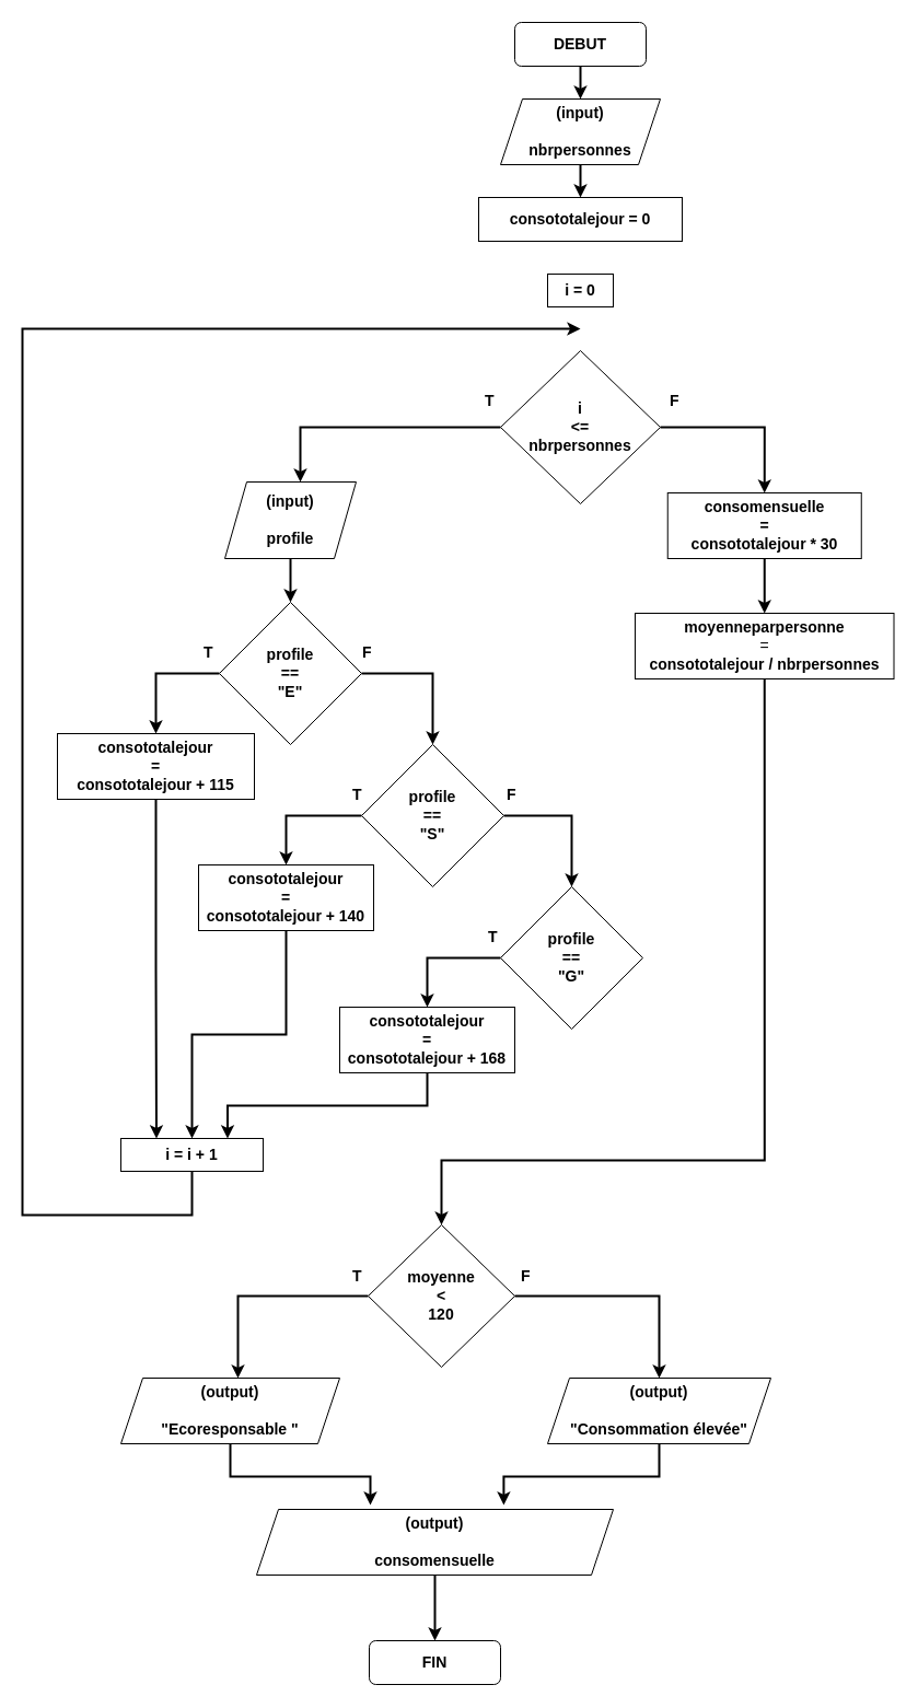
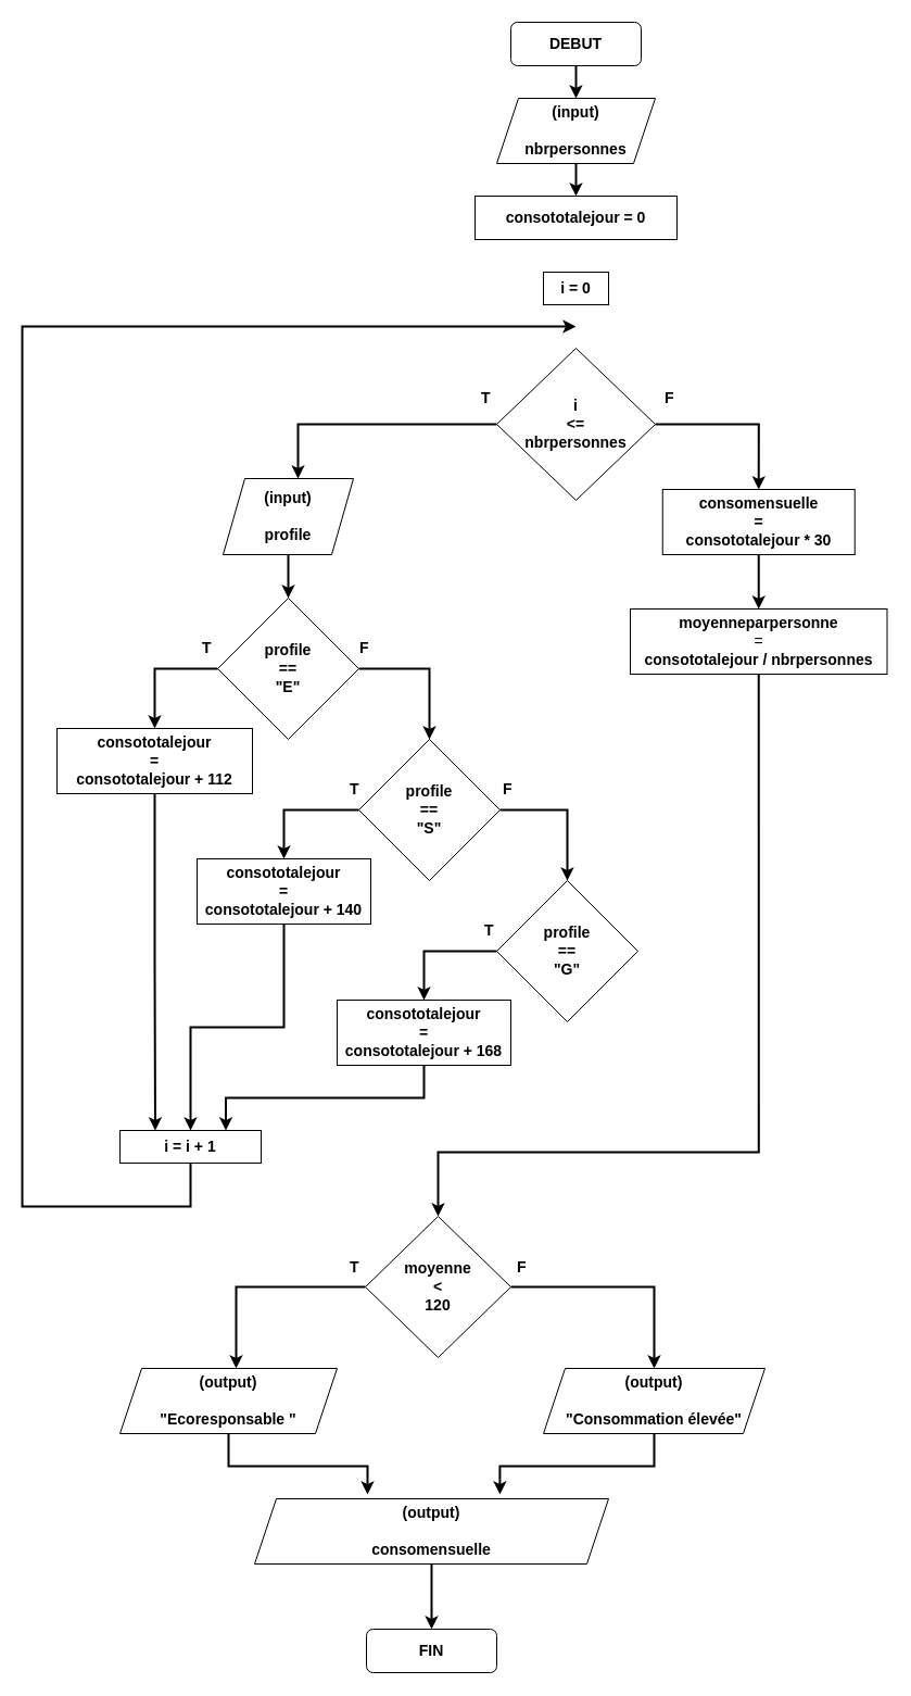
  <mxCell id="0" />
  <mxCell id="1" parent="0" />
  <mxCell id="2" style="edgeStyle=orthogonalEdgeStyle;rounded=0;orthogonalLoop=1;jettySize=auto;html=1;exitX=0.5;exitY=1;exitDx=0;exitDy=0;entryX=0.5;entryY=0;entryDx=0;entryDy=0;fontSize=14;strokeWidth=2;" edge="1" parent="1" source="3" target="6"><mxGeometry relative="1" as="geometry" /></mxCell>
  <mxCell id="3" value="&lt;font style=&quot;font-size: 14px;&quot;&gt;&lt;b&gt;DEBUT&lt;/b&gt;&lt;/font&gt;" style="rounded=1;whiteSpace=wrap;html=1;" vertex="1" parent="1"><mxGeometry x="470" y="20" width="120" height="40" as="geometry" /></mxCell>
  <mxCell id="4" value="&lt;font style=&quot;font-size: 14px;&quot;&gt;&lt;b&gt;FIN&lt;/b&gt;&lt;/font&gt;" style="rounded=1;whiteSpace=wrap;html=1;" vertex="1" parent="1"><mxGeometry x="337" y="1499" width="120" height="40" as="geometry" /></mxCell>
  <mxCell id="5" style="edgeStyle=orthogonalEdgeStyle;rounded=0;orthogonalLoop=1;jettySize=auto;html=1;exitX=0.5;exitY=1;exitDx=0;exitDy=0;entryX=0.5;entryY=0;entryDx=0;entryDy=0;strokeWidth=2;fontSize=14;" edge="1" parent="1" source="6" target="7"><mxGeometry relative="1" as="geometry" /></mxCell>
  <mxCell id="6" value="&lt;b&gt;(input)&lt;br&gt;&lt;br&gt;nbrpersonnes&lt;/b&gt;" style="shape=parallelogram;perimeter=parallelogramPerimeter;whiteSpace=wrap;html=1;fixedSize=1;fontSize=14;" vertex="1" parent="1"><mxGeometry x="457" y="90" width="146" height="60" as="geometry" /></mxCell>
  <mxCell id="7" value="&lt;b&gt;consototalejour = 0&lt;/b&gt;" style="rounded=0;whiteSpace=wrap;html=1;fontSize=14;" vertex="1" parent="1"><mxGeometry x="437" y="180" width="186" height="40" as="geometry" /></mxCell>
  <mxCell id="8" value="&lt;b&gt;i = 0&lt;/b&gt;" style="rounded=0;whiteSpace=wrap;html=1;fontSize=14;" vertex="1" parent="1"><mxGeometry x="500" y="250" width="60" height="30" as="geometry" /></mxCell>
  <mxCell id="9" style="edgeStyle=orthogonalEdgeStyle;rounded=0;orthogonalLoop=1;jettySize=auto;html=1;exitX=0;exitY=0.5;exitDx=0;exitDy=0;entryX=0.575;entryY=0;entryDx=0;entryDy=0;entryPerimeter=0;strokeWidth=2;fontSize=14;" edge="1" parent="1" source="11" target="13"><mxGeometry relative="1" as="geometry" /></mxCell>
  <mxCell id="10" style="edgeStyle=orthogonalEdgeStyle;rounded=0;orthogonalLoop=1;jettySize=auto;html=1;exitX=1;exitY=0.5;exitDx=0;exitDy=0;entryX=0.5;entryY=0;entryDx=0;entryDy=0;strokeWidth=2;fontSize=14;" edge="1" parent="1" source="11" target="33"><mxGeometry relative="1" as="geometry" /></mxCell>
  <mxCell id="11" value="&lt;b&gt;i&lt;br&gt;&amp;lt;=&lt;br&gt;nbrpersonnes&lt;/b&gt;" style="rhombus;whiteSpace=wrap;html=1;fontSize=14;" vertex="1" parent="1"><mxGeometry x="457" y="320" width="146" height="140" as="geometry" /></mxCell>
  <mxCell id="12" style="edgeStyle=orthogonalEdgeStyle;rounded=0;orthogonalLoop=1;jettySize=auto;html=1;exitX=0.5;exitY=1;exitDx=0;exitDy=0;entryX=0.5;entryY=0;entryDx=0;entryDy=0;strokeWidth=2;fontSize=14;" edge="1" parent="1" source="13" target="18"><mxGeometry relative="1" as="geometry" /></mxCell>
  <mxCell id="13" value="&lt;b&gt;(input)&lt;br&gt;&lt;br&gt;profile&lt;/b&gt;" style="shape=parallelogram;perimeter=parallelogramPerimeter;whiteSpace=wrap;html=1;fixedSize=1;fontSize=14;" vertex="1" parent="1"><mxGeometry x="205" y="440" width="120" height="70" as="geometry" /></mxCell>
  <mxCell id="14" value="T" style="text;strokeColor=none;fillColor=none;align=left;verticalAlign=middle;spacingLeft=4;spacingRight=4;overflow=hidden;points=[[0,0.5],[1,0.5]];portConstraint=eastwest;rotatable=0;fontSize=14;fontStyle=1" vertex="1" parent="1"><mxGeometry x="437" y="350" width="20" height="30" as="geometry" /></mxCell>
  <mxCell id="15" value="F" style="text;strokeColor=none;fillColor=none;align=left;verticalAlign=middle;spacingLeft=4;spacingRight=4;overflow=hidden;points=[[0,0.5],[1,0.5]];portConstraint=eastwest;rotatable=0;fontSize=14;fontStyle=1" vertex="1" parent="1"><mxGeometry x="606" y="350" width="20" height="30" as="geometry" /></mxCell>
  <mxCell id="16" style="edgeStyle=orthogonalEdgeStyle;rounded=0;orthogonalLoop=1;jettySize=auto;html=1;exitX=0;exitY=0.5;exitDx=0;exitDy=0;entryX=0.5;entryY=0;entryDx=0;entryDy=0;strokeWidth=2;fontSize=14;" edge="1" parent="1" source="18" target="20"><mxGeometry relative="1" as="geometry" /></mxCell>
  <mxCell id="17" style="edgeStyle=orthogonalEdgeStyle;rounded=0;orthogonalLoop=1;jettySize=auto;html=1;exitX=1;exitY=0.5;exitDx=0;exitDy=0;entryX=0.5;entryY=0;entryDx=0;entryDy=0;strokeWidth=2;fontSize=14;" edge="1" parent="1" source="18" target="23"><mxGeometry relative="1" as="geometry" /></mxCell>
  <mxCell id="18" value="&lt;b&gt;profile&lt;br&gt;==&lt;br&gt;&quot;E&quot;&lt;/b&gt;" style="rhombus;whiteSpace=wrap;html=1;fontSize=14;" vertex="1" parent="1"><mxGeometry x="200" y="550" width="130" height="130" as="geometry" /></mxCell>
  <mxCell id="19" style="edgeStyle=orthogonalEdgeStyle;rounded=0;orthogonalLoop=1;jettySize=auto;html=1;exitX=0.5;exitY=1;exitDx=0;exitDy=0;entryX=0.25;entryY=0;entryDx=0;entryDy=0;strokeWidth=2;fontSize=14;" edge="1" parent="1" source="20" target="30"><mxGeometry relative="1" as="geometry" /></mxCell>
- <mxCell id="20" value="&lt;b&gt;consototalejour&lt;br&gt;=&lt;br&gt;consototalejour + 115&lt;/b&gt;" style="rounded=0;whiteSpace=wrap;html=1;fontSize=14;" vertex="1" parent="1"><mxGeometry x="52" y="670" width="180" height="60" as="geometry" /></mxCell>
+ <mxCell id="20" value="&lt;b&gt;consototalejour&lt;br&gt;=&lt;br&gt;consototalejour + 112&lt;/b&gt;" style="rounded=0;whiteSpace=wrap;html=1;fontSize=14;" vertex="1" parent="1"><mxGeometry x="52" y="670" width="180" height="60" as="geometry" /></mxCell>
  <mxCell id="21" style="edgeStyle=orthogonalEdgeStyle;rounded=0;orthogonalLoop=1;jettySize=auto;html=1;exitX=0;exitY=0.5;exitDx=0;exitDy=0;entryX=0.5;entryY=0;entryDx=0;entryDy=0;strokeWidth=2;fontSize=14;" edge="1" parent="1" source="23" target="25"><mxGeometry relative="1" as="geometry" /></mxCell>
  <mxCell id="22" style="edgeStyle=orthogonalEdgeStyle;rounded=0;orthogonalLoop=1;jettySize=auto;html=1;exitX=1;exitY=0.5;exitDx=0;exitDy=0;entryX=0.5;entryY=0;entryDx=0;entryDy=0;strokeWidth=2;fontSize=14;" edge="1" parent="1" source="23" target="27"><mxGeometry relative="1" as="geometry" /></mxCell>
  <mxCell id="23" value="&lt;b&gt;profile&lt;br&gt;==&lt;br&gt;&quot;S&quot;&lt;/b&gt;" style="rhombus;whiteSpace=wrap;html=1;fontSize=14;" vertex="1" parent="1"><mxGeometry x="330" y="680" width="130" height="130" as="geometry" /></mxCell>
  <mxCell id="24" style="edgeStyle=orthogonalEdgeStyle;rounded=0;orthogonalLoop=1;jettySize=auto;html=1;exitX=0.5;exitY=1;exitDx=0;exitDy=0;entryX=0.5;entryY=0;entryDx=0;entryDy=0;strokeWidth=2;fontSize=14;" edge="1" parent="1" source="25" target="30"><mxGeometry relative="1" as="geometry" /></mxCell>
  <mxCell id="25" value="&lt;b&gt;consototalejour&lt;br&gt;=&lt;br&gt;consototalejour + 140&lt;/b&gt;" style="rounded=0;whiteSpace=wrap;html=1;fontSize=14;" vertex="1" parent="1"><mxGeometry x="181" y="790" width="160" height="60" as="geometry" /></mxCell>
  <mxCell id="26" style="edgeStyle=orthogonalEdgeStyle;rounded=0;orthogonalLoop=1;jettySize=auto;html=1;exitX=0;exitY=0.5;exitDx=0;exitDy=0;strokeWidth=2;fontSize=14;" edge="1" parent="1" source="27" target="29"><mxGeometry relative="1" as="geometry" /></mxCell>
  <mxCell id="27" value="&lt;b&gt;profile&lt;br&gt;==&lt;br&gt;&quot;G&quot;&lt;/b&gt;" style="rhombus;whiteSpace=wrap;html=1;fontSize=14;" vertex="1" parent="1"><mxGeometry x="457" y="810" width="130" height="130" as="geometry" /></mxCell>
  <mxCell id="28" style="edgeStyle=orthogonalEdgeStyle;rounded=0;orthogonalLoop=1;jettySize=auto;html=1;exitX=0.5;exitY=1;exitDx=0;exitDy=0;entryX=0.75;entryY=0;entryDx=0;entryDy=0;strokeWidth=2;fontSize=14;" edge="1" parent="1" source="29" target="30"><mxGeometry relative="1" as="geometry" /></mxCell>
  <mxCell id="29" value="&lt;b&gt;consototalejour&lt;br&gt;=&lt;br&gt;consototalejour + 168&lt;/b&gt;" style="rounded=0;whiteSpace=wrap;html=1;fontSize=14;" vertex="1" parent="1"><mxGeometry x="310" y="920" width="160" height="60" as="geometry" /></mxCell>
  <mxCell id="30" value="&lt;b&gt;i = i + 1&lt;/b&gt;" style="rounded=0;whiteSpace=wrap;html=1;fontSize=14;" vertex="1" parent="1"><mxGeometry x="110" y="1040" width="130" height="30" as="geometry" /></mxCell>
  <mxCell id="31" value="" style="endArrow=classic;html=1;rounded=0;strokeWidth=2;fontSize=14;exitX=0.5;exitY=1;exitDx=0;exitDy=0;" edge="1" parent="1" source="30"><mxGeometry width="50" height="50" relative="1" as="geometry"><mxPoint x="370" y="490" as="sourcePoint" /><mxPoint x="530" y="300" as="targetPoint" /><Array as="points"><mxPoint x="175" y="1110" /><mxPoint x="20" y="1110" /><mxPoint x="20" y="300" /></Array></mxGeometry></mxCell>
  <mxCell id="32" style="edgeStyle=orthogonalEdgeStyle;rounded=0;orthogonalLoop=1;jettySize=auto;html=1;exitX=0.5;exitY=1;exitDx=0;exitDy=0;entryX=0.5;entryY=0;entryDx=0;entryDy=0;strokeWidth=2;fontSize=14;" edge="1" parent="1" source="33" target="35"><mxGeometry relative="1" as="geometry" /></mxCell>
  <mxCell id="33" value="&lt;b&gt;consomensuelle&lt;br&gt;=&lt;br&gt;consototalejour * 30&lt;/b&gt;" style="rounded=0;whiteSpace=wrap;html=1;fontSize=14;" vertex="1" parent="1"><mxGeometry x="609.75" y="450" width="177" height="60" as="geometry" /></mxCell>
  <mxCell id="34" style="edgeStyle=orthogonalEdgeStyle;rounded=0;orthogonalLoop=1;jettySize=auto;html=1;exitX=0.5;exitY=1;exitDx=0;exitDy=0;entryX=0.5;entryY=0;entryDx=0;entryDy=0;strokeWidth=2;fontSize=14;" edge="1" parent="1" source="35" target="38"><mxGeometry relative="1" as="geometry"><Array as="points"><mxPoint x="698" y="1060" /><mxPoint x="403" y="1060" /></Array></mxGeometry></mxCell>
  <mxCell id="35" value="&lt;b&gt;moyenneparpersonne&lt;br&gt;&lt;/b&gt;=&lt;br&gt;&lt;b&gt;consototalejour / nbrpersonnes&lt;/b&gt;" style="rounded=0;whiteSpace=wrap;html=1;fontSize=14;" vertex="1" parent="1"><mxGeometry x="580" y="560" width="236.5" height="60" as="geometry" /></mxCell>
  <mxCell id="36" style="edgeStyle=orthogonalEdgeStyle;rounded=0;orthogonalLoop=1;jettySize=auto;html=1;exitX=0;exitY=0.5;exitDx=0;exitDy=0;entryX=0.535;entryY=0;entryDx=0;entryDy=0;entryPerimeter=0;strokeWidth=2;fontSize=14;" edge="1" parent="1" source="38" target="40"><mxGeometry relative="1" as="geometry" /></mxCell>
  <mxCell id="37" style="edgeStyle=orthogonalEdgeStyle;rounded=0;orthogonalLoop=1;jettySize=auto;html=1;exitX=1;exitY=0.5;exitDx=0;exitDy=0;entryX=0.5;entryY=0;entryDx=0;entryDy=0;strokeWidth=2;fontSize=14;" edge="1" parent="1" source="38" target="42"><mxGeometry relative="1" as="geometry" /></mxCell>
  <mxCell id="38" value="&lt;b&gt;moyenne&lt;br&gt;&amp;lt;&lt;br&gt;120&lt;br&gt;&lt;/b&gt;" style="rhombus;whiteSpace=wrap;html=1;fontSize=14;" vertex="1" parent="1"><mxGeometry x="336" y="1119" width="134" height="130" as="geometry" /></mxCell>
  <mxCell id="39" style="edgeStyle=orthogonalEdgeStyle;rounded=0;orthogonalLoop=1;jettySize=auto;html=1;exitX=0.5;exitY=1;exitDx=0;exitDy=0;entryX=0.319;entryY=-0.067;entryDx=0;entryDy=0;entryPerimeter=0;strokeWidth=2;fontSize=14;" edge="1" parent="1" source="40" target="44"><mxGeometry relative="1" as="geometry" /></mxCell>
  <mxCell id="40" value="&lt;b&gt;(output)&lt;br&gt;&lt;br&gt;&quot;Ecoresponsable &quot;&lt;br&gt;&lt;/b&gt;" style="shape=parallelogram;perimeter=parallelogramPerimeter;whiteSpace=wrap;html=1;fixedSize=1;fontSize=14;" vertex="1" parent="1"><mxGeometry x="110" y="1259" width="200" height="60" as="geometry" /></mxCell>
  <mxCell id="41" style="edgeStyle=orthogonalEdgeStyle;rounded=0;orthogonalLoop=1;jettySize=auto;html=1;exitX=0.5;exitY=1;exitDx=0;exitDy=0;entryX=0.693;entryY=-0.067;entryDx=0;entryDy=0;entryPerimeter=0;strokeWidth=2;fontSize=14;" edge="1" parent="1" source="42" target="44"><mxGeometry relative="1" as="geometry" /></mxCell>
  <mxCell id="42" value="&lt;b&gt;(output)&lt;br&gt;&lt;br&gt;&quot;Consommation élevée&quot;&lt;br&gt;&lt;/b&gt;" style="shape=parallelogram;perimeter=parallelogramPerimeter;whiteSpace=wrap;html=1;fixedSize=1;fontSize=14;" vertex="1" parent="1"><mxGeometry x="500" y="1259" width="204" height="60" as="geometry" /></mxCell>
  <mxCell id="43" style="edgeStyle=orthogonalEdgeStyle;rounded=0;orthogonalLoop=1;jettySize=auto;html=1;exitX=0.5;exitY=1;exitDx=0;exitDy=0;strokeWidth=2;fontSize=14;" edge="1" parent="1" source="44" target="4"><mxGeometry relative="1" as="geometry" /></mxCell>
  <mxCell id="44" value="&lt;b&gt;(output)&lt;br&gt;&lt;br&gt;consomensuelle&lt;br&gt;&lt;/b&gt;" style="shape=parallelogram;perimeter=parallelogramPerimeter;whiteSpace=wrap;html=1;fixedSize=1;fontSize=14;" vertex="1" parent="1"><mxGeometry x="234" y="1379" width="326" height="60" as="geometry" /></mxCell>
  <mxCell id="45" value="T" style="text;strokeColor=none;fillColor=none;align=left;verticalAlign=middle;spacingLeft=4;spacingRight=4;overflow=hidden;points=[[0,0.5],[1,0.5]];portConstraint=eastwest;rotatable=0;fontSize=14;fontStyle=1" vertex="1" parent="1"><mxGeometry x="180" y="580" width="20" height="30" as="geometry" /></mxCell>
  <mxCell id="46" value="T" style="text;strokeColor=none;fillColor=none;align=left;verticalAlign=middle;spacingLeft=4;spacingRight=4;overflow=hidden;points=[[0,0.5],[1,0.5]];portConstraint=eastwest;rotatable=0;fontSize=14;fontStyle=1" vertex="1" parent="1"><mxGeometry x="316" y="710" width="20" height="30" as="geometry" /></mxCell>
  <mxCell id="47" value="T" style="text;strokeColor=none;fillColor=none;align=left;verticalAlign=middle;spacingLeft=4;spacingRight=4;overflow=hidden;points=[[0,0.5],[1,0.5]];portConstraint=eastwest;rotatable=0;fontSize=14;fontStyle=1" vertex="1" parent="1"><mxGeometry x="440" y="840" width="20" height="30" as="geometry" /></mxCell>
  <mxCell id="48" value="F" style="text;strokeColor=none;fillColor=none;align=left;verticalAlign=middle;spacingLeft=4;spacingRight=4;overflow=hidden;points=[[0,0.5],[1,0.5]];portConstraint=eastwest;rotatable=0;fontSize=14;fontStyle=1" vertex="1" parent="1"><mxGeometry x="325" y="580" width="20" height="30" as="geometry" /></mxCell>
  <mxCell id="49" value="F" style="text;strokeColor=none;fillColor=none;align=left;verticalAlign=middle;spacingLeft=4;spacingRight=4;overflow=hidden;points=[[0,0.5],[1,0.5]];portConstraint=eastwest;rotatable=0;fontSize=14;fontStyle=1" vertex="1" parent="1"><mxGeometry x="457" y="710" width="20" height="30" as="geometry" /></mxCell>
  <mxCell id="50" value="F" style="text;strokeColor=none;fillColor=none;align=left;verticalAlign=middle;spacingLeft=4;spacingRight=4;overflow=hidden;points=[[0,0.5],[1,0.5]];portConstraint=eastwest;rotatable=0;fontSize=14;fontStyle=1" vertex="1" parent="1"><mxGeometry x="470" y="1150" width="20" height="30" as="geometry" /></mxCell>
  <mxCell id="51" value="T" style="text;strokeColor=none;fillColor=none;align=left;verticalAlign=middle;spacingLeft=4;spacingRight=4;overflow=hidden;points=[[0,0.5],[1,0.5]];portConstraint=eastwest;rotatable=0;fontSize=14;fontStyle=1" vertex="1" parent="1"><mxGeometry x="316" y="1150" width="20" height="30" as="geometry" /></mxCell>
